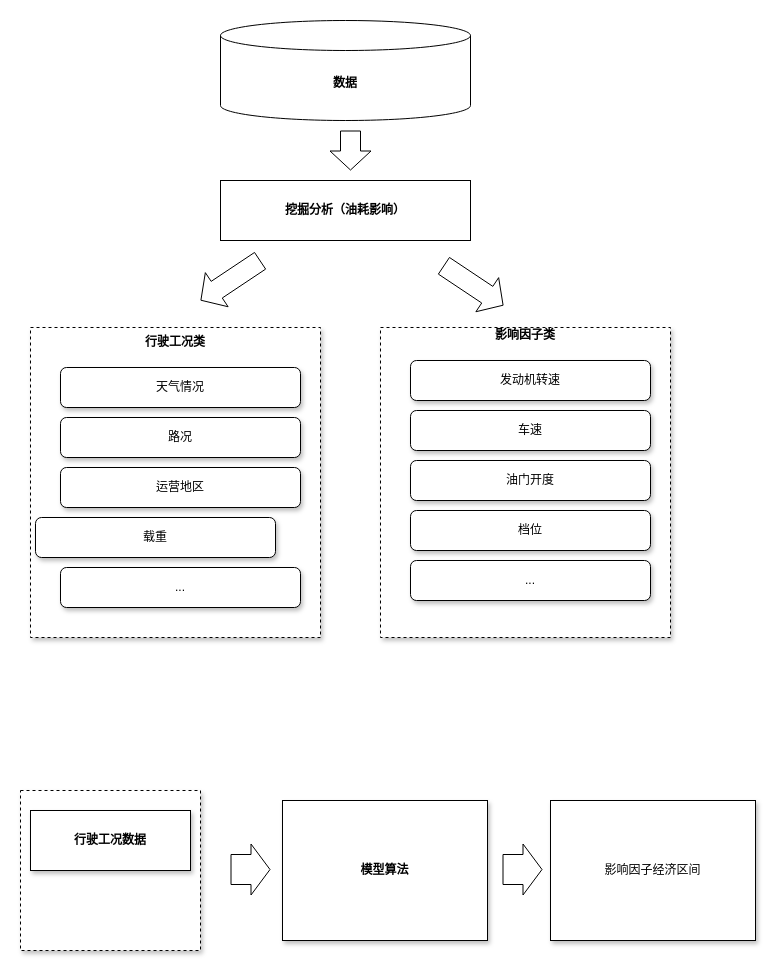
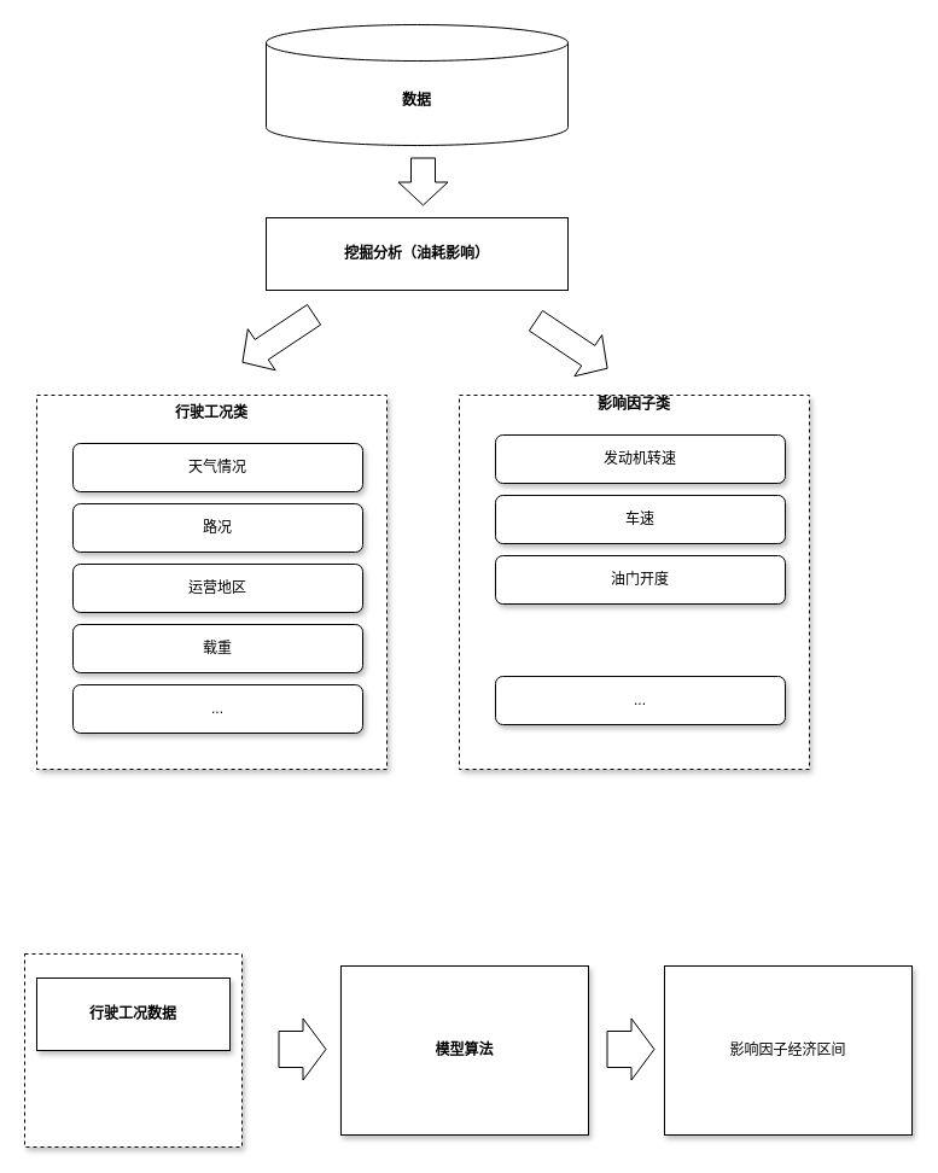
  <mxCell id="0" />
  <mxCell id="1" parent="0" />
  <mxCell id="2" value="" style="rounded=0;whiteSpace=wrap;html=1;shadow=1;fontSize=12;dashed=1;" vertex="1" parent="1"><mxGeometry x="20" y="790" width="180" height="160" as="geometry" /></mxCell>
  <mxCell id="3" value="数据" style="shape=cylinder3;whiteSpace=wrap;html=1;boundedLbl=1;backgroundOutline=1;size=15;fontStyle=1" vertex="1" parent="1"><mxGeometry x="220" y="20" width="250" height="100" as="geometry" /></mxCell>
  <mxCell id="4" value="挖掘分析（油耗影响）" style="rounded=0;whiteSpace=wrap;html=1;fontStyle=1" vertex="1" parent="1"><mxGeometry x="220" y="180" width="250" height="60" as="geometry" /></mxCell>
  <mxCell id="5" value="" style="rounded=0;whiteSpace=wrap;html=1;dashed=1;shadow=1;" vertex="1" parent="1"><mxGeometry x="30" y="327" width="290" height="310" as="geometry" /></mxCell>
  <mxCell id="6" value="行驶工况类" style="text;html=1;strokeColor=none;fillColor=none;align=center;verticalAlign=middle;whiteSpace=wrap;rounded=0;shadow=1;fontStyle=1" vertex="1" parent="1"><mxGeometry x="140" y="327" width="70" height="30" as="geometry" /></mxCell>
  <mxCell id="7" value="天气情况" style="rounded=1;whiteSpace=wrap;html=1;fontSize=12;shadow=1;" vertex="1" parent="1"><mxGeometry x="60" y="367" width="240" height="40" as="geometry" /></mxCell>
  <mxCell id="8" value="路况" style="rounded=1;whiteSpace=wrap;html=1;fontSize=12;shadow=1;" vertex="1" parent="1"><mxGeometry x="60" y="417" width="240" height="40" as="geometry" /></mxCell>
  <mxCell id="9" value="运营地区" style="rounded=1;whiteSpace=wrap;html=1;fontSize=12;shadow=1;" vertex="1" parent="1"><mxGeometry x="60" y="467" width="240" height="40" as="geometry" /></mxCell>
- <mxCell id="10" value="载重" style="rounded=1;whiteSpace=wrap;html=1;fontSize=12;shadow=1;" vertex="1" parent="1"><mxGeometry x="35" y="517" width="240" height="40" as="geometry" /></mxCell>
+ <mxCell id="10" value="载重" style="rounded=1;whiteSpace=wrap;html=1;fontSize=12;shadow=1;" vertex="1" parent="1"><mxGeometry x="60" y="517" width="240" height="40" as="geometry" /></mxCell>
  <mxCell id="11" value="..." style="rounded=1;whiteSpace=wrap;html=1;fontSize=12;shadow=1;" vertex="1" parent="1"><mxGeometry x="60" y="567" width="240" height="40" as="geometry" /></mxCell>
  <mxCell id="12" value="" style="rounded=0;whiteSpace=wrap;html=1;dashed=1;shadow=1;" vertex="1" parent="1"><mxGeometry x="380" y="327" width="290" height="310" as="geometry" /></mxCell>
  <mxCell id="13" value="影响因子类" style="text;html=1;strokeColor=none;fillColor=none;align=center;verticalAlign=middle;whiteSpace=wrap;rounded=0;shadow=1;fontStyle=1" vertex="1" parent="1"><mxGeometry x="490" y="320" width="70" height="30" as="geometry" /></mxCell>
  <mxCell id="14" value="发动机转速" style="rounded=1;whiteSpace=wrap;html=1;fontSize=12;shadow=1;" vertex="1" parent="1"><mxGeometry x="410" y="360" width="240" height="40" as="geometry" /></mxCell>
  <mxCell id="15" value="车速" style="rounded=1;whiteSpace=wrap;html=1;fontSize=12;shadow=1;" vertex="1" parent="1"><mxGeometry x="410" y="410" width="240" height="40" as="geometry" /></mxCell>
  <mxCell id="16" value="油门开度" style="rounded=1;whiteSpace=wrap;html=1;fontSize=12;shadow=1;" vertex="1" parent="1"><mxGeometry x="410" y="460" width="240" height="40" as="geometry" /></mxCell>
- <mxCell id="17" value="档位" style="rounded=1;whiteSpace=wrap;html=1;fontSize=12;shadow=1;" vertex="1" parent="1"><mxGeometry x="410" y="510" width="240" height="40" as="geometry" /></mxCell>
  <mxCell id="18" value="..." style="rounded=1;whiteSpace=wrap;html=1;fontSize=12;shadow=1;" vertex="1" parent="1"><mxGeometry x="410" y="560" width="240" height="40" as="geometry" /></mxCell>
  <mxCell id="19" value="" style="shape=flexArrow;endArrow=classic;html=1;rounded=0;fontSize=12;width=20;" edge="1" parent="1"><mxGeometry width="50" height="50" relative="1" as="geometry"><mxPoint x="350" y="130" as="sourcePoint" /><mxPoint x="350" y="170" as="targetPoint" /></mxGeometry></mxCell>
  <mxCell id="20" value="" style="shape=flexArrow;endArrow=classic;html=1;rounded=0;fontSize=12;width=20;" edge="1" parent="1"><mxGeometry width="50" height="50" relative="1" as="geometry"><mxPoint x="443" y="265" as="sourcePoint" /><mxPoint x="503" y="305" as="targetPoint" /></mxGeometry></mxCell>
  <mxCell id="21" value="" style="shape=flexArrow;endArrow=classic;html=1;rounded=0;fontSize=12;width=20;" edge="1" parent="1"><mxGeometry width="50" height="50" relative="1" as="geometry"><mxPoint x="260" y="260" as="sourcePoint" /><mxPoint x="200" y="300" as="targetPoint" /></mxGeometry></mxCell>
  <mxCell id="22" value="模型算法" style="rounded=0;whiteSpace=wrap;html=1;shadow=1;fontSize=12;fontStyle=1" vertex="1" parent="1"><mxGeometry x="282" y="800" width="205" height="140" as="geometry" /></mxCell>
  <mxCell id="23" value="行驶工况数据" style="rounded=0;whiteSpace=wrap;html=1;shadow=1;fontSize=12;fontStyle=1" vertex="1" parent="1"><mxGeometry x="30" y="810" width="160" height="60" as="geometry" /></mxCell>
  <mxCell id="24" value="" style="shape=flexArrow;endArrow=classic;html=1;rounded=0;fontSize=12;width=30;" edge="1" parent="1"><mxGeometry width="50" height="50" relative="1" as="geometry"><mxPoint x="230" y="869" as="sourcePoint" /><mxPoint x="270" y="869" as="targetPoint" /></mxGeometry></mxCell>
  <mxCell id="25" value="影响因子经济区间" style="rounded=0;whiteSpace=wrap;html=1;shadow=1;fontSize=12;" vertex="1" parent="1"><mxGeometry x="550" y="800" width="205" height="140" as="geometry" /></mxCell>
  <mxCell id="26" value="" style="shape=flexArrow;endArrow=classic;html=1;rounded=0;fontSize=12;width=30;" edge="1" parent="1"><mxGeometry width="50" height="50" relative="1" as="geometry"><mxPoint x="502" y="869" as="sourcePoint" /><mxPoint x="542" y="869" as="targetPoint" /></mxGeometry></mxCell>
